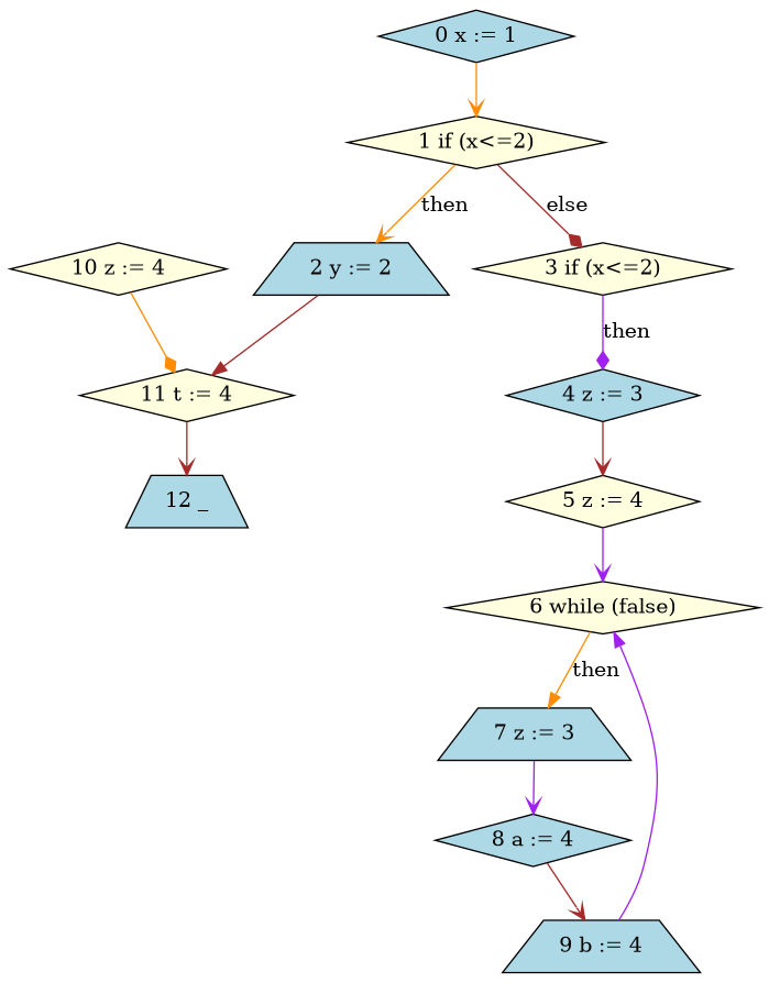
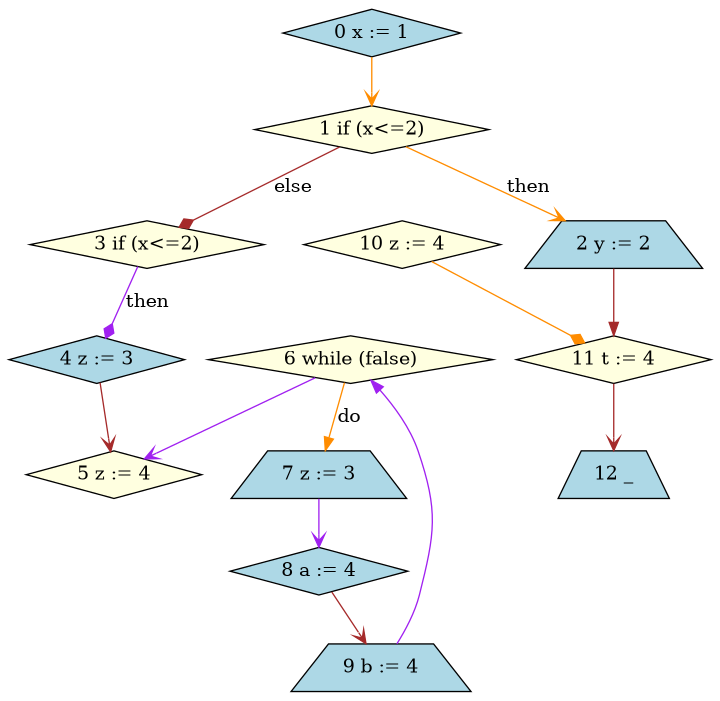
  digraph {
    node [fillcolor=lightblue shape=diamond style=filled]
    edge [arrowhead=vee color=brown]
    "3 if (x<=2)" [fillcolor=lightyellow]
    "4 z := 3"
    "10 z := 4" [fillcolor=lightyellow]
    "11 t := 4" [fillcolor=lightyellow]
    "5 z := 4" [fillcolor=lightyellow]
    "12 _" [shape=trapezium]
    "6 while (false)" [fillcolor=lightyellow]
    "7 z := 3" [shape=trapezium]
    "8 a := 4"
    "9 b := 4" [shape=trapezium]
    "1 if (x<=2)" [fillcolor=lightyellow]
    "2 y := 2" [shape=trapezium]
    "0 x := 1"
    "3 if (x<=2)" -> "4 z := 3" [arrowhead=diamond color=purple label=then]
    "4 z := 3" -> "5 z := 4"
    "10 z := 4" -> "11 t := 4" [arrowhead=diamond color=darkorange]
    "11 t := 4" -> "12 _"
-   "5 z := 4" -> "6 while (false)" [color=purple]
-   "6 while (false)" -> "7 z := 3" [arrowhead=normal color=darkorange label=then]
+   "6 while (false)" -> "5 z := 4" [color=purple]
+   "6 while (false)" -> "7 z := 3" [arrowhead=normal color=darkorange label=do]
    "7 z := 3" -> "8 a := 4" [color=purple]
    "8 a := 4" -> "9 b := 4"
    "9 b := 4" -> "6 while (false)" [arrowhead=normal color=purple]
    "1 if (x<=2)" -> "3 if (x<=2)" [arrowhead=diamond label=else]
    "1 if (x<=2)" -> "2 y := 2" [color=darkorange label=then]
    "2 y := 2" -> "11 t := 4" [arrowhead=normal]
    "0 x := 1" -> "1 if (x<=2)" [color=darkorange]
  }
